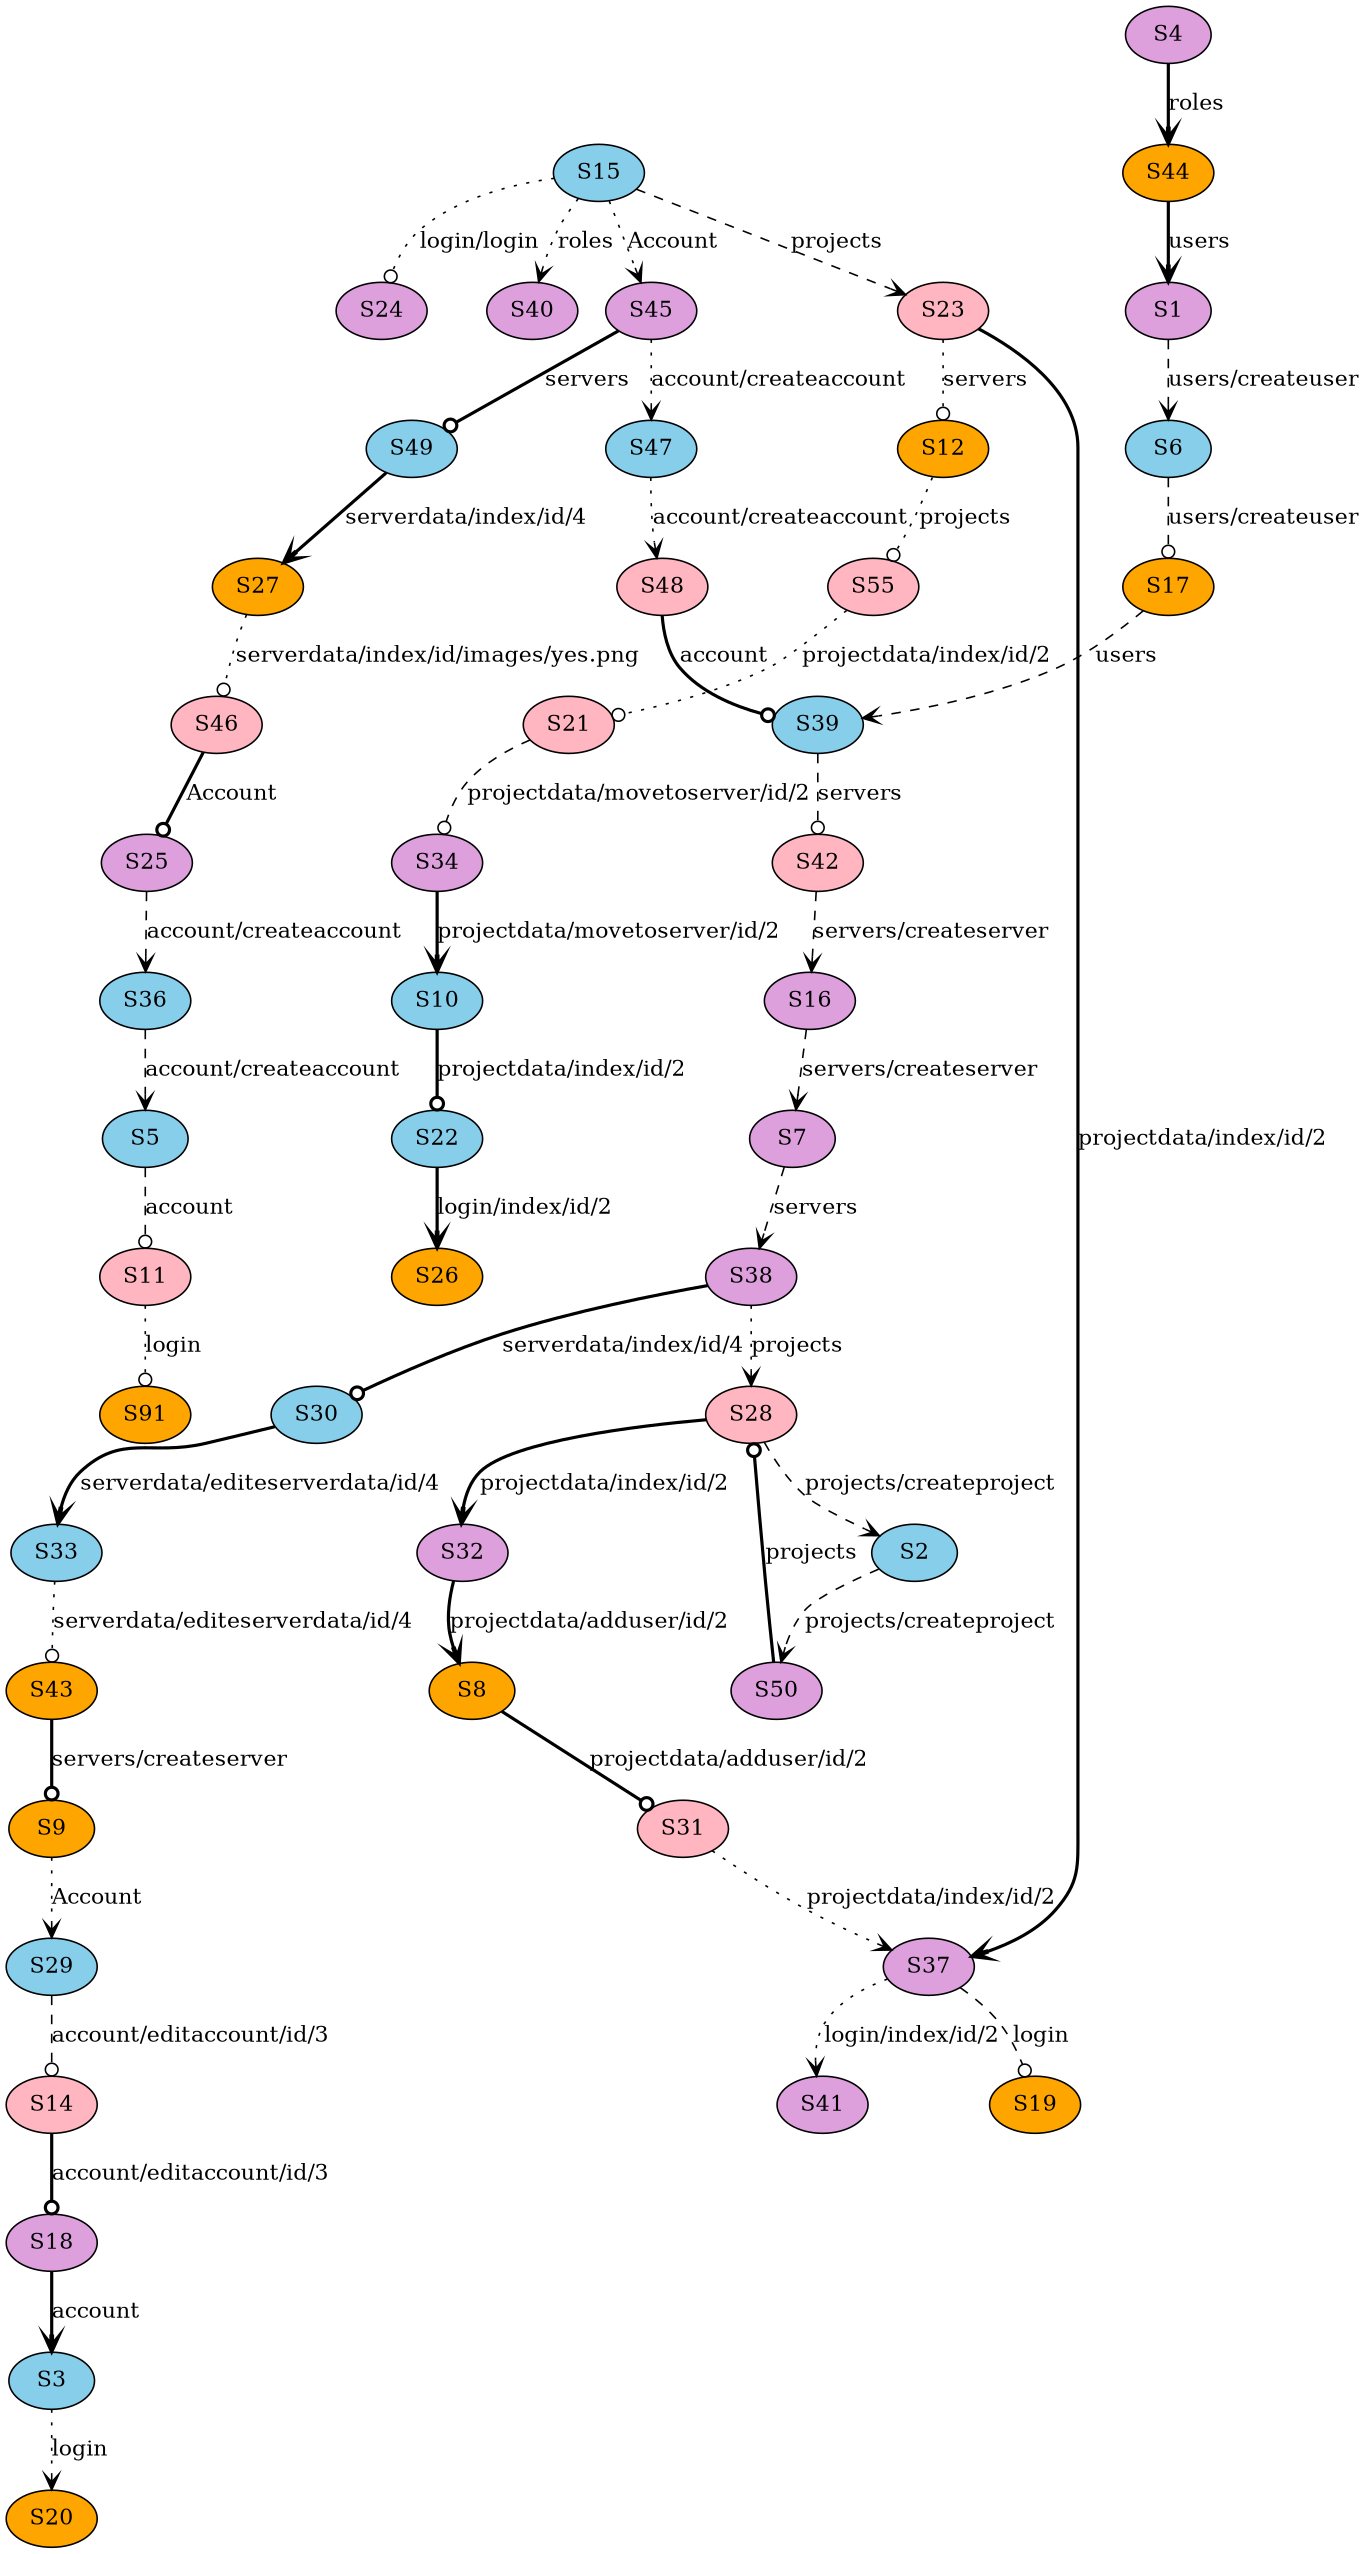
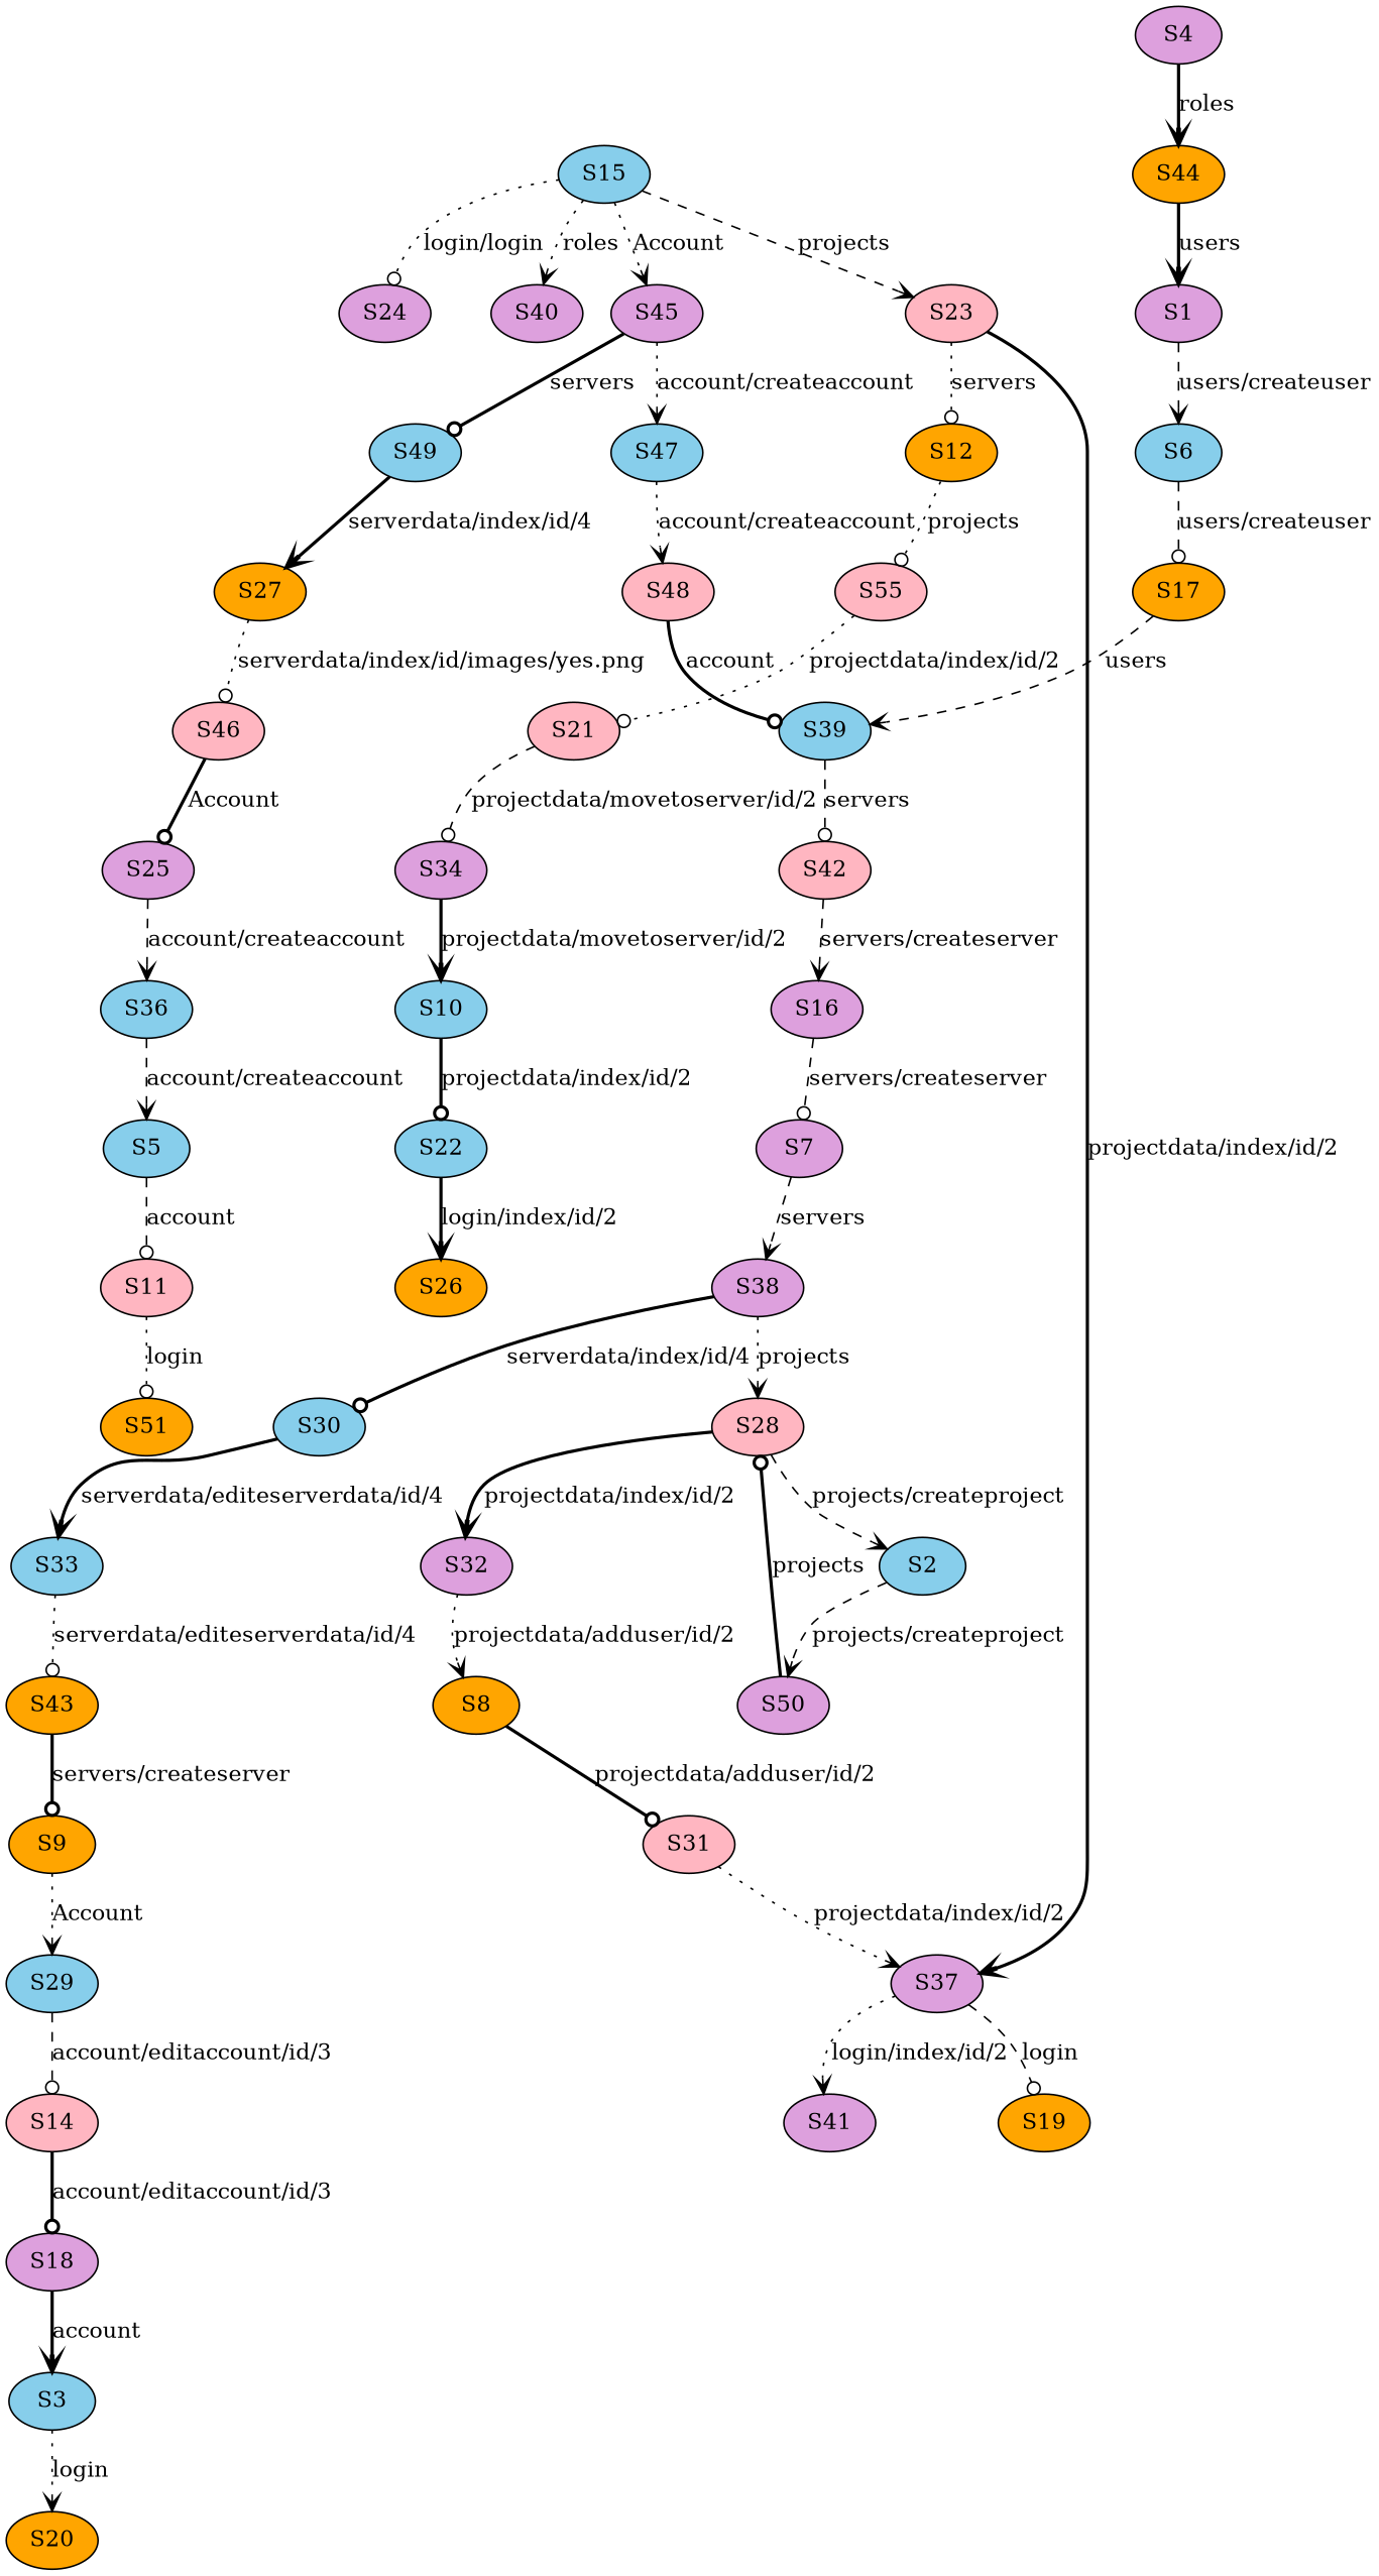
  digraph {
    node [fillcolor=plum style=filled]
    edge [arrowhead=vee style=bold]
    S15 [fillcolor=skyblue]
    S24
    S45
    S40
    S23 [fillcolor=lightpink]
    S49 [fillcolor=skyblue]
    S47 [fillcolor=skyblue]
    S37
    S12 [fillcolor=orange]
    S27 [fillcolor=orange]
    S48 [fillcolor=lightpink]
    S41
    S19 [fillcolor=orange]
    n14 [fillcolor=lightpink label=S55]
    S46 [fillcolor=lightpink]
    S39 [fillcolor=skyblue]
    S25
    S36 [fillcolor=skyblue]
    S5 [fillcolor=skyblue]
    S11 [fillcolor=lightpink]
-   S51 [fillcolor=orange label=S91]
+   S51 [fillcolor=orange]
    S42 [fillcolor=lightpink]
    S16
    S7
    S38
    S28 [fillcolor=lightpink]
    S30 [fillcolor=skyblue]
    S2 [fillcolor=skyblue]
    S32
    S33 [fillcolor=skyblue]
    S50
    S8 [fillcolor=orange]
    S43 [fillcolor=orange]
    S31 [fillcolor=lightpink]
    S9 [fillcolor=orange]
    S29 [fillcolor=skyblue]
    S14 [fillcolor=lightpink]
    S18
    S3 [fillcolor=skyblue]
    S20 [fillcolor=orange]
    S44 [fillcolor=orange]
    S4
    S1
    S6 [fillcolor=skyblue]
    S17 [fillcolor=orange]
    S21 [fillcolor=lightpink]
    S34
    S10 [fillcolor=skyblue]
    S22 [fillcolor=skyblue]
    S26 [fillcolor=orange]
    S15 -> S24 [arrowhead=odot label="login/login" style=dotted]
    S15 -> S45 [label=Account style=dotted]
    S15 -> S40 [label=roles style=dotted]
    S15 -> S23 [label=projects style=dashed]
    S45 -> S49 [arrowhead=odot label=servers]
    S45 -> S47 [label="account/createaccount" style=dotted]
    S23 -> S37 [label="projectdata/index/id/2"]
    S23 -> S12 [arrowhead=odot label=servers style=dotted]
    S49 -> S27 [label="serverdata/index/id/4"]
    S47 -> S48 [label="account/createaccount" style=dotted]
    S37 -> S41 [label="login/index/id/2" style=dotted]
    S37 -> S19 [arrowhead=odot label=login style=dashed]
    S12 -> n14 [arrowhead=odot label=projects style=dotted]
    S27 -> S46 [arrowhead=odot label="serverdata/index/id/images/yes.png" style=dotted]
    S48 -> S39 [arrowhead=odot label=account]
    n14 -> S21 [arrowhead=odot label="projectdata/index/id/2" style=dotted]
    S46 -> S25 [arrowhead=odot label=Account]
    S39 -> S42 [arrowhead=odot label=servers style=dashed]
    S25 -> S36 [label="account/createaccount" style=dashed]
    S36 -> S5 [label="account/createaccount" style=dashed]
    S5 -> S11 [arrowhead=odot label=account style=dashed]
    S11 -> S51 [arrowhead=odot label=login style=dotted]
    S42 -> S16 [label="servers/createserver" style=dashed]
-   S16 -> S7 [label="servers/createserver" style=dashed]
+   S16 -> S7 [arrowhead=odot label="servers/createserver" style=dashed]
    S7 -> S38 [label=servers style=dashed]
    S38 -> S28 [label=projects style=dotted]
    S38 -> S30 [arrowhead=odot label="serverdata/index/id/4"]
    S28 -> S2 [label="projects/createproject" style=dashed]
    S28 -> S32 [label="projectdata/index/id/2"]
    S30 -> S33 [label="serverdata/editeserverdata/id/4"]
    S2 -> S50 [label="projects/createproject" style=dashed]
-   S32 -> S8 [label="projectdata/adduser/id/2"]
+   S32 -> S8 [label="projectdata/adduser/id/2" style=dotted]
    S33 -> S43 [arrowhead=odot label="serverdata/editeserverdata/id/4" style=dotted]
    S50 -> S28 [arrowhead=odot label=projects]
    S8 -> S31 [arrowhead=odot label="projectdata/adduser/id/2"]
    S43 -> S9 [arrowhead=odot label="servers/createserver"]
    S31 -> S37 [label="projectdata/index/id/2" style=dotted]
    S9 -> S29 [label=Account style=dotted]
    S29 -> S14 [arrowhead=odot label="account/editaccount/id/3" style=dashed]
    S14 -> S18 [arrowhead=odot label="account/editaccount/id/3"]
    S18 -> S3 [label=account]
    S3 -> S20 [label=login style=dotted]
    S44 -> S1 [label=users]
    S4 -> S44 [label=roles]
    S1 -> S6 [label="users/createuser" style=dashed]
    S6 -> S17 [arrowhead=odot label="users/createuser" style=dashed]
    S17 -> S39 [label=users style=dashed]
    S21 -> S34 [arrowhead=odot label="projectdata/movetoserver/id/2" style=dashed]
    S34 -> S10 [label="projectdata/movetoserver/id/2"]
    S10 -> S22 [arrowhead=odot label="projectdata/index/id/2"]
    S22 -> S26 [label="login/index/id/2"]
  }
